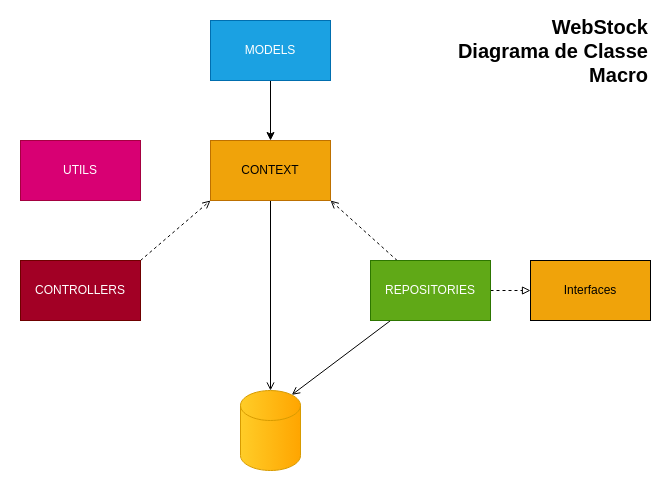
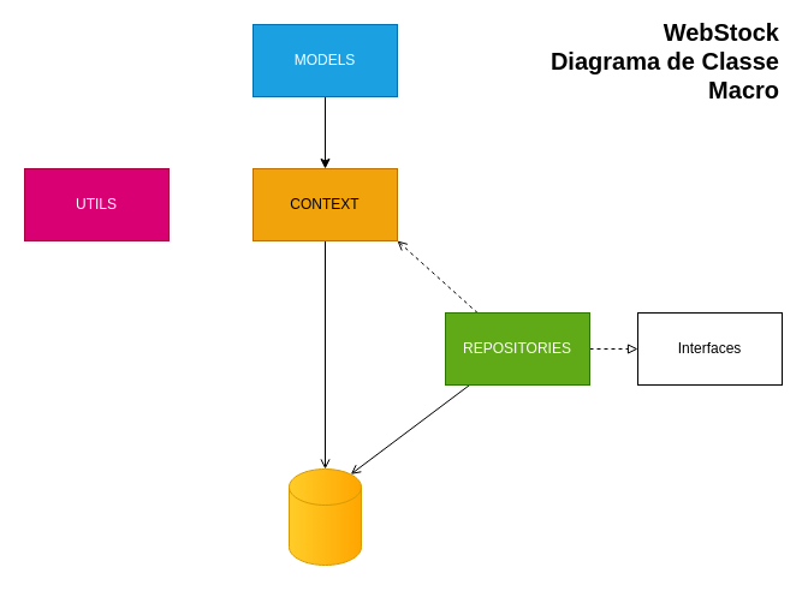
  <mxCell id="0" />
  <mxCell id="1" parent="0" />
  <mxCell id="2" style="edgeStyle=orthogonalEdgeStyle;rounded=0;orthogonalLoop=1;jettySize=auto;html=1;entryX=0.5;entryY=0;entryDx=0;entryDy=0;" edge="1" parent="1" source="3" target="5"><mxGeometry relative="1" as="geometry" /></mxCell>
  <mxCell id="3" value="MODELS" style="rounded=0;whiteSpace=wrap;html=1;fillColor=#1ba1e2;fontColor=#ffffff;strokeColor=#006EAF;" vertex="1" parent="1"><mxGeometry x="210" y="20" width="120" height="60" as="geometry" /></mxCell>
  <mxCell id="4" style="edgeStyle=none;rounded=0;orthogonalLoop=1;jettySize=auto;html=1;entryX=0.5;entryY=0;entryDx=0;entryDy=0;entryPerimeter=0;endArrow=open;endFill=0;" edge="1" parent="1" source="5" target="14"><mxGeometry relative="1" as="geometry" /></mxCell>
  <mxCell id="5" value="CONTEXT" style="rounded=0;whiteSpace=wrap;html=1;fillColor=#f0a30a;strokeColor=#BD7000;fontColor=#000000;" vertex="1" parent="1"><mxGeometry x="210" y="140" width="120" height="60" as="geometry" /></mxCell>
  <mxCell id="6" style="edgeStyle=none;rounded=0;orthogonalLoop=1;jettySize=auto;html=1;dashed=1;entryX=1;entryY=1;entryDx=0;entryDy=0;endArrow=open;endFill=0;" edge="1" parent="1" source="9" target="5"><mxGeometry relative="1" as="geometry"><mxPoint x="270" y="200" as="targetPoint" /></mxGeometry></mxCell>
  <mxCell id="7" style="edgeStyle=none;rounded=0;orthogonalLoop=1;jettySize=auto;html=1;entryX=0;entryY=0.5;entryDx=0;entryDy=0;dashed=1;endArrow=block;endFill=0;" edge="1" parent="1" source="9" target="13"><mxGeometry relative="1" as="geometry" /></mxCell>
  <mxCell id="8" style="edgeStyle=none;rounded=0;orthogonalLoop=1;jettySize=auto;html=1;entryX=0.855;entryY=0;entryDx=0;entryDy=4.35;entryPerimeter=0;endArrow=open;endFill=0;" edge="1" parent="1" source="9" target="14"><mxGeometry relative="1" as="geometry" /></mxCell>
  <mxCell id="9" value="REPOSITORIES" style="rounded=0;whiteSpace=wrap;html=1;fillColor=#60a917;strokeColor=#2D7600;fontColor=#ffffff;" vertex="1" parent="1"><mxGeometry x="370" y="260" width="120" height="60" as="geometry" /></mxCell>
- <mxCell id="10" style="edgeStyle=none;rounded=0;orthogonalLoop=1;jettySize=auto;html=1;entryX=0;entryY=1;entryDx=0;entryDy=0;dashed=1;exitX=1;exitY=0;exitDx=0;exitDy=0;endArrow=open;endFill=0;" edge="1" parent="1" source="11" target="5"><mxGeometry relative="1" as="geometry" /></mxCell>
- <mxCell id="11" value="CONTROLLERS" style="rounded=0;whiteSpace=wrap;html=1;fillColor=#a20025;fontColor=#ffffff;strokeColor=#6F0000;" vertex="1" parent="1"><mxGeometry x="20" y="260" width="120" height="60" as="geometry" /></mxCell>
  <mxCell id="12" value="UTILS" style="rounded=0;whiteSpace=wrap;html=1;fillColor=#d80073;fontColor=#ffffff;strokeColor=#A50040;" vertex="1" parent="1"><mxGeometry x="20" y="140" width="120" height="60" as="geometry" /></mxCell>
- <mxCell id="13" value="Interfaces" style="rounded=0;whiteSpace=wrap;html=1;fillColor=#f0a30a;" vertex="1" parent="1"><mxGeometry x="530" y="260" width="120" height="60" as="geometry" /></mxCell>
+ <mxCell id="13" value="Interfaces" style="rounded=0;whiteSpace=wrap;html=1;" vertex="1" parent="1"><mxGeometry x="530" y="260" width="120" height="60" as="geometry" /></mxCell>
  <mxCell id="14" value="" style="shape=cylinder3;whiteSpace=wrap;html=1;boundedLbl=1;backgroundOutline=1;size=15;fillColor=#ffcd28;strokeColor=#d79b00;gradientColor=#ffa500;gradientDirection=east;" vertex="1" parent="1"><mxGeometry x="240" y="390" width="60" height="80" as="geometry" /></mxCell>
  <mxCell id="15" value="&lt;font style=&quot;font-size: 20px;&quot;&gt;WebStock&lt;br&gt;Diagrama de Classe&lt;br&gt;Macro&lt;/font&gt;" style="text;html=1;strokeColor=none;fillColor=none;align=right;verticalAlign=middle;whiteSpace=wrap;rounded=0;fontStyle=1" vertex="1" parent="1"><mxGeometry x="380" y="35" width="270" height="30" as="geometry" /></mxCell>
